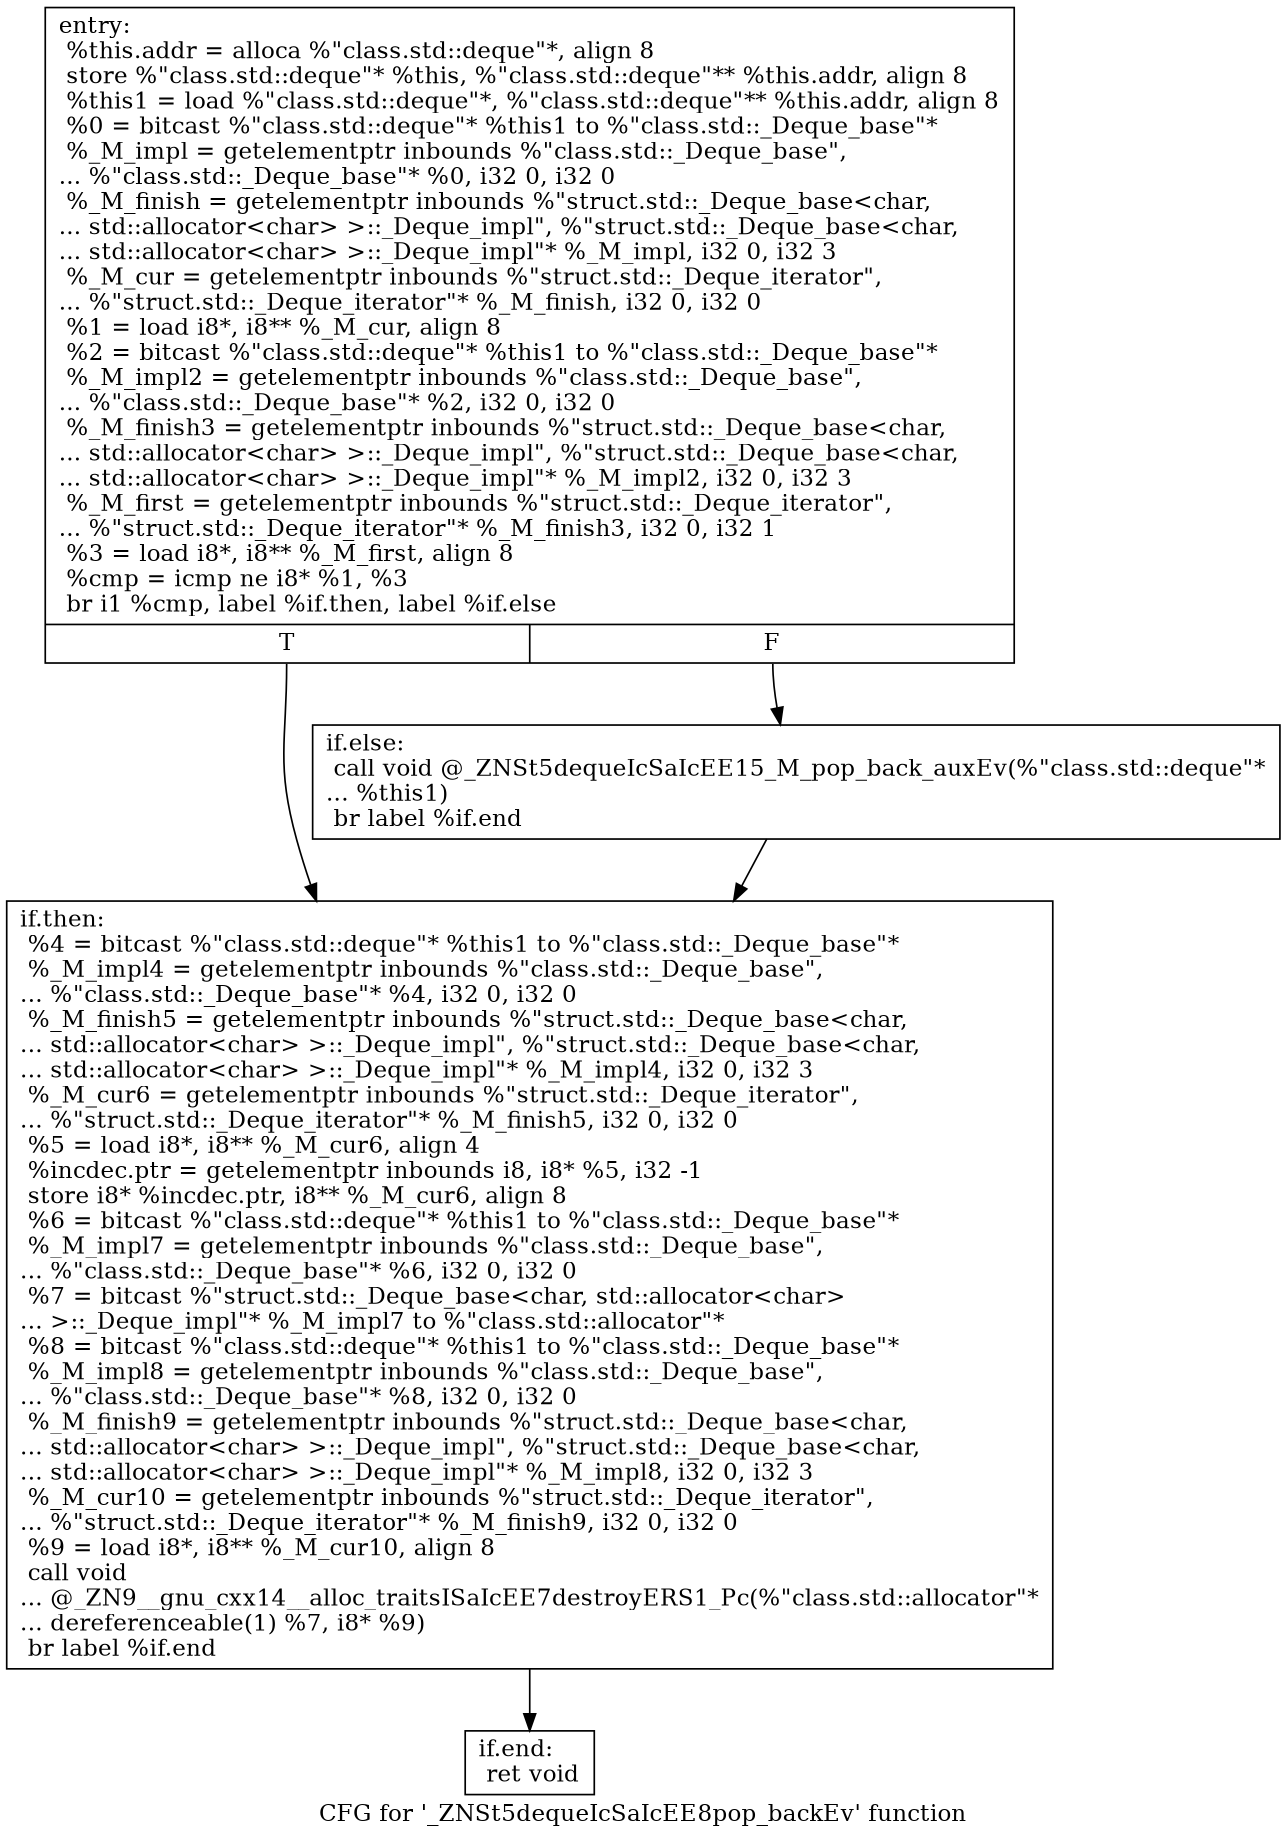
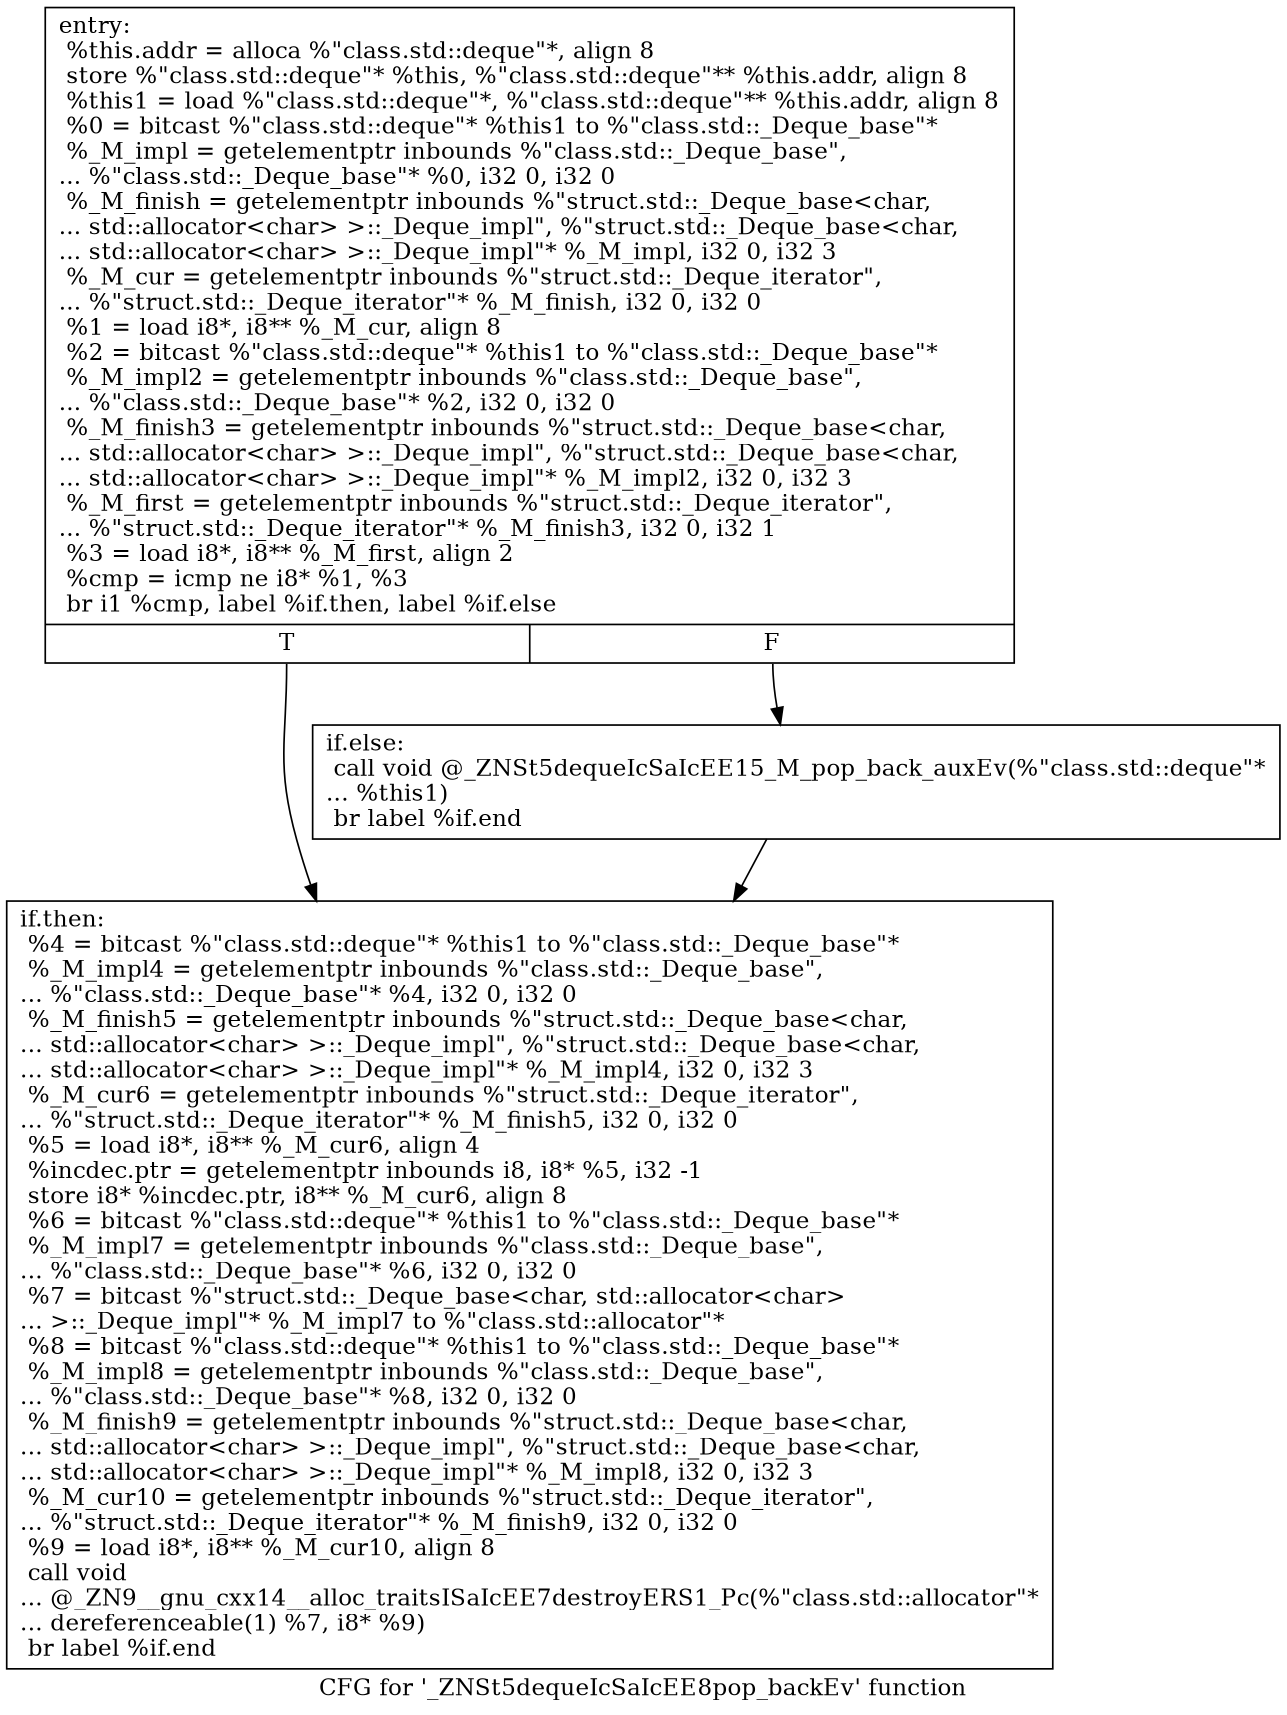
  digraph {
    label="CFG for '_ZNSt5dequeIcSaIcEE8pop_backEv' function"
    node [shape=record]
-   n1 [label="{entry:\l  %this.addr = alloca %\"class.std::deque\"*, align 8\l  store %\"class.std::deque\"* %this, %\"class.std::deque\"** %this.addr, align 8\l  %this1 = load %\"class.std::deque\"*, %\"class.std::deque\"** %this.addr, align 8\l  %0 = bitcast %\"class.std::deque\"* %this1 to %\"class.std::_Deque_base\"*\l  %_M_impl = getelementptr inbounds %\"class.std::_Deque_base\",\l... %\"class.std::_Deque_base\"* %0, i32 0, i32 0\l  %_M_finish = getelementptr inbounds %\"struct.std::_Deque_base\<char,\l... std::allocator\<char\> \>::_Deque_impl\", %\"struct.std::_Deque_base\<char,\l... std::allocator\<char\> \>::_Deque_impl\"* %_M_impl, i32 0, i32 3\l  %_M_cur = getelementptr inbounds %\"struct.std::_Deque_iterator\",\l... %\"struct.std::_Deque_iterator\"* %_M_finish, i32 0, i32 0\l  %1 = load i8*, i8** %_M_cur, align 8\l  %2 = bitcast %\"class.std::deque\"* %this1 to %\"class.std::_Deque_base\"*\l  %_M_impl2 = getelementptr inbounds %\"class.std::_Deque_base\",\l... %\"class.std::_Deque_base\"* %2, i32 0, i32 0\l  %_M_finish3 = getelementptr inbounds %\"struct.std::_Deque_base\<char,\l... std::allocator\<char\> \>::_Deque_impl\", %\"struct.std::_Deque_base\<char,\l... std::allocator\<char\> \>::_Deque_impl\"* %_M_impl2, i32 0, i32 3\l  %_M_first = getelementptr inbounds %\"struct.std::_Deque_iterator\",\l... %\"struct.std::_Deque_iterator\"* %_M_finish3, i32 0, i32 1\l  %3 = load i8*, i8** %_M_first, align 8\l  %cmp = icmp ne i8* %1, %3\l  br i1 %cmp, label %if.then, label %if.else\l|{<s0>T|<s1>F}}"]
+   n1 [label="{entry:\l  %this.addr = alloca %\"class.std::deque\"*, align 8\l  store %\"class.std::deque\"* %this, %\"class.std::deque\"** %this.addr, align 8\l  %this1 = load %\"class.std::deque\"*, %\"class.std::deque\"** %this.addr, align 8\l  %0 = bitcast %\"class.std::deque\"* %this1 to %\"class.std::_Deque_base\"*\l  %_M_impl = getelementptr inbounds %\"class.std::_Deque_base\",\l... %\"class.std::_Deque_base\"* %0, i32 0, i32 0\l  %_M_finish = getelementptr inbounds %\"struct.std::_Deque_base\<char,\l... std::allocator\<char\> \>::_Deque_impl\", %\"struct.std::_Deque_base\<char,\l... std::allocator\<char\> \>::_Deque_impl\"* %_M_impl, i32 0, i32 3\l  %_M_cur = getelementptr inbounds %\"struct.std::_Deque_iterator\",\l... %\"struct.std::_Deque_iterator\"* %_M_finish, i32 0, i32 0\l  %1 = load i8*, i8** %_M_cur, align 8\l  %2 = bitcast %\"class.std::deque\"* %this1 to %\"class.std::_Deque_base\"*\l  %_M_impl2 = getelementptr inbounds %\"class.std::_Deque_base\",\l... %\"class.std::_Deque_base\"* %2, i32 0, i32 0\l  %_M_finish3 = getelementptr inbounds %\"struct.std::_Deque_base\<char,\l... std::allocator\<char\> \>::_Deque_impl\", %\"struct.std::_Deque_base\<char,\l... std::allocator\<char\> \>::_Deque_impl\"* %_M_impl2, i32 0, i32 3\l  %_M_first = getelementptr inbounds %\"struct.std::_Deque_iterator\",\l... %\"struct.std::_Deque_iterator\"* %_M_finish3, i32 0, i32 1\l  %3 = load i8*, i8** %_M_first, align 2\l  %cmp = icmp ne i8* %1, %3\l  br i1 %cmp, label %if.then, label %if.else\l|{<s0>T|<s1>F}}"]
    n2 [label="{if.then:                                          \l  %4 = bitcast %\"class.std::deque\"* %this1 to %\"class.std::_Deque_base\"*\l  %_M_impl4 = getelementptr inbounds %\"class.std::_Deque_base\",\l... %\"class.std::_Deque_base\"* %4, i32 0, i32 0\l  %_M_finish5 = getelementptr inbounds %\"struct.std::_Deque_base\<char,\l... std::allocator\<char\> \>::_Deque_impl\", %\"struct.std::_Deque_base\<char,\l... std::allocator\<char\> \>::_Deque_impl\"* %_M_impl4, i32 0, i32 3\l  %_M_cur6 = getelementptr inbounds %\"struct.std::_Deque_iterator\",\l... %\"struct.std::_Deque_iterator\"* %_M_finish5, i32 0, i32 0\l  %5 = load i8*, i8** %_M_cur6, align 4\l  %incdec.ptr = getelementptr inbounds i8, i8* %5, i32 -1\l  store i8* %incdec.ptr, i8** %_M_cur6, align 8\l  %6 = bitcast %\"class.std::deque\"* %this1 to %\"class.std::_Deque_base\"*\l  %_M_impl7 = getelementptr inbounds %\"class.std::_Deque_base\",\l... %\"class.std::_Deque_base\"* %6, i32 0, i32 0\l  %7 = bitcast %\"struct.std::_Deque_base\<char, std::allocator\<char\>\l... \>::_Deque_impl\"* %_M_impl7 to %\"class.std::allocator\"*\l  %8 = bitcast %\"class.std::deque\"* %this1 to %\"class.std::_Deque_base\"*\l  %_M_impl8 = getelementptr inbounds %\"class.std::_Deque_base\",\l... %\"class.std::_Deque_base\"* %8, i32 0, i32 0\l  %_M_finish9 = getelementptr inbounds %\"struct.std::_Deque_base\<char,\l... std::allocator\<char\> \>::_Deque_impl\", %\"struct.std::_Deque_base\<char,\l... std::allocator\<char\> \>::_Deque_impl\"* %_M_impl8, i32 0, i32 3\l  %_M_cur10 = getelementptr inbounds %\"struct.std::_Deque_iterator\",\l... %\"struct.std::_Deque_iterator\"* %_M_finish9, i32 0, i32 0\l  %9 = load i8*, i8** %_M_cur10, align 8\l  call void\l... @_ZN9__gnu_cxx14__alloc_traitsISaIcEE7destroyERS1_Pc(%\"class.std::allocator\"*\l... dereferenceable(1) %7, i8* %9)\l  br label %if.end\l}"]
    n3 [label="{if.else:                                          \l  call void @_ZNSt5dequeIcSaIcEE15_M_pop_back_auxEv(%\"class.std::deque\"*\l... %this1)\l  br label %if.end\l}"]
-   n4 [label="{if.end:                                           \l  ret void\l}"]
    n1 -> n2 [tailport=s0]
    n1 -> n3 [tailport=s1]
-   n2 -> n4
    n3 -> n2
  }
